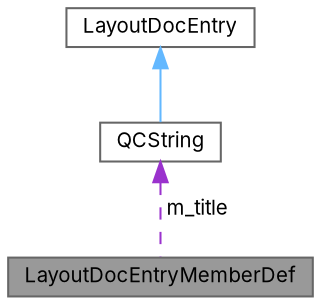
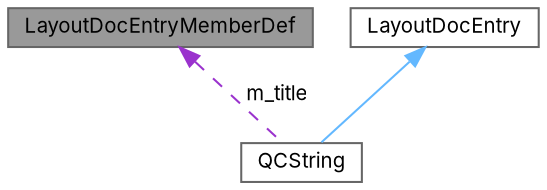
  digraph {
    fontname=Inter
    node [color=gray40 fillcolor=white fontname=Inter fontsize=10 shape=box style=filled]
    edge [dir=back fontname=Inter fontsize=10 labelfontname=Helvetica labelfontsize=10]
    n1 [fillcolor=grey60 fontcolor=black height=0.2 label=LayoutDocEntryMemberDef width=0.4]
    n2 [height=0.2 label=LayoutDocEntry width=0.4]
    n3 [height=0.2 label=QCString width=0.4]
    n2 -> n3 [color=steelblue1 style=solid]
-   n3 -> n1 [color=darkorchid3 label=" m_title" style=dashed]
+   n1 -> n3 [color=darkorchid3 label=" m_title" style=dashed]
  }
